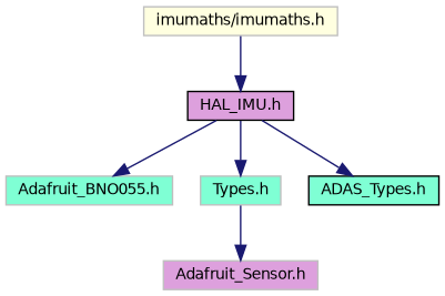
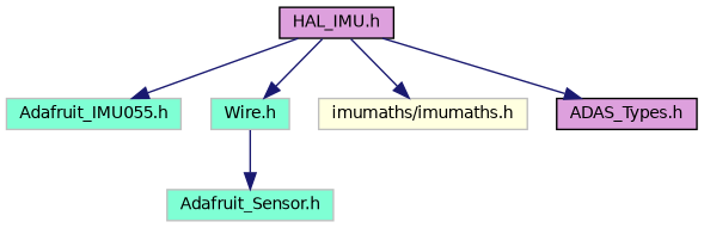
  digraph {
    node [color=grey75 fillcolor=plum fontname=Helvetica fontsize=10 shape=record style=filled]
    edge [color=midnightblue fontname=Helvetica fontsize=10 labelfontname=Helvetica labelfontsize=10 style=solid]
    n1 [color=black fontcolor=black height=0.2 label="HAL_IMU.h" width=0.4]
-   n2 [fillcolor=aquamarine height=0.2 label="Adafruit_BNO055.h" width=0.4]
-   n3 [fillcolor=aquamarine height=0.2 label="Types.h" width=0.4]
+   n2 [fillcolor=aquamarine height=0.2 label="Adafruit_IMU055.h" width=0.4]
+   n3 [fillcolor=aquamarine height=0.2 label="Wire.h" width=0.4]
    n4 [fillcolor=lightyellow height=0.2 label="imumaths/imumaths.h" width=0.4]
-   n5 [color=black fillcolor=aquamarine height=0.2 label="ADAS_Types.h" width=0.4]
-   n6 [height=0.2 label="Adafruit_Sensor.h" width=0.4]
+   n5 [color=black height=0.2 label="ADAS_Types.h" width=0.4]
+   n6 [fillcolor=aquamarine height=0.2 label="Adafruit_Sensor.h" width=0.4]
    n1 -> n2
    n1 -> n3
-   n4 -> n1
+   n1 -> n4
    n1 -> n5
    n3 -> n6
  }
